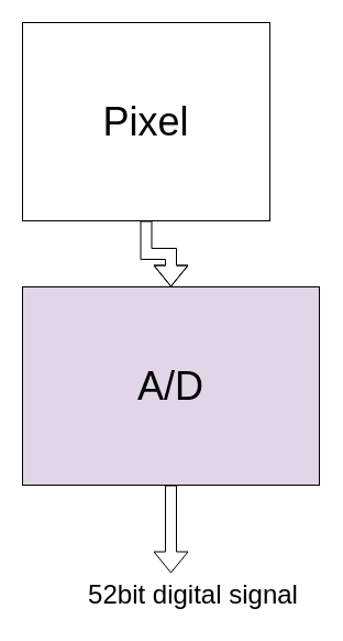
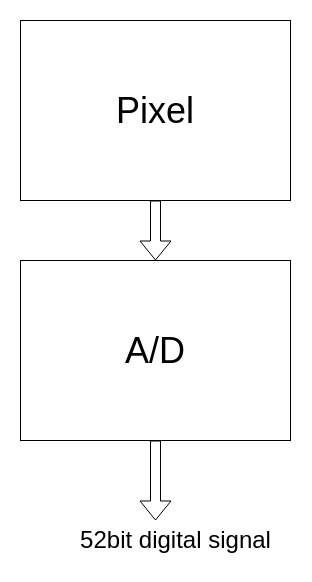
  <mxCell id="0" />
  <mxCell id="1" parent="0" />
  <mxCell id="2" value="" style="edgeStyle=orthogonalEdgeStyle;shape=flexArrow;rounded=0;orthogonalLoop=1;jettySize=auto;html=1;" edge="1" parent="1" source="3" target="4"><mxGeometry relative="1" as="geometry" /></mxCell>
- <mxCell id="3" value="&lt;font style=&quot;font-size: 36px;&quot;&gt;Pixel&lt;/font&gt;" style="rounded=0;whiteSpace=wrap;html=1;" vertex="1" parent="1"><mxGeometry x="20" y="20" width="225" height="180" as="geometry" /></mxCell>
- <mxCell id="4" value="&lt;font style=&quot;font-size: 36px;&quot;&gt;A/D&lt;/font&gt;" style="rounded=0;whiteSpace=wrap;html=1;fillColor=#e1d5e7;" vertex="1" parent="1"><mxGeometry x="20" y="260" width="270" height="180" as="geometry" /></mxCell>
+ <mxCell id="3" value="&lt;font style=&quot;font-size: 36px;&quot;&gt;Pixel&lt;/font&gt;" style="rounded=0;whiteSpace=wrap;html=1;" vertex="1" parent="1"><mxGeometry x="20" y="20" width="270" height="180" as="geometry" /></mxCell>
+ <mxCell id="4" value="&lt;font style=&quot;font-size: 36px;&quot;&gt;A/D&lt;/font&gt;" style="rounded=0;whiteSpace=wrap;html=1;" vertex="1" parent="1"><mxGeometry x="20" y="260" width="270" height="180" as="geometry" /></mxCell>
  <mxCell id="5" value="" style="shape=flexArrow;endArrow=classic;html=1;rounded=0;exitX=0.5;exitY=1;exitDx=0;exitDy=0;" edge="1" parent="1" source="4"><mxGeometry width="50" height="50" relative="1" as="geometry"><mxPoint x="240" y="510" as="sourcePoint" /><mxPoint x="155" y="520" as="targetPoint" /></mxGeometry></mxCell>
  <mxCell id="6" value="&lt;font style=&quot;font-size: 24px;&quot;&gt;52bit digital signal&lt;/font&gt;" style="text;html=1;align=center;verticalAlign=middle;resizable=0;points=[];autosize=1;strokeColor=none;fillColor=none;" vertex="1" parent="1"><mxGeometry x="70" y="520" width="210" height="40" as="geometry" /></mxCell>
